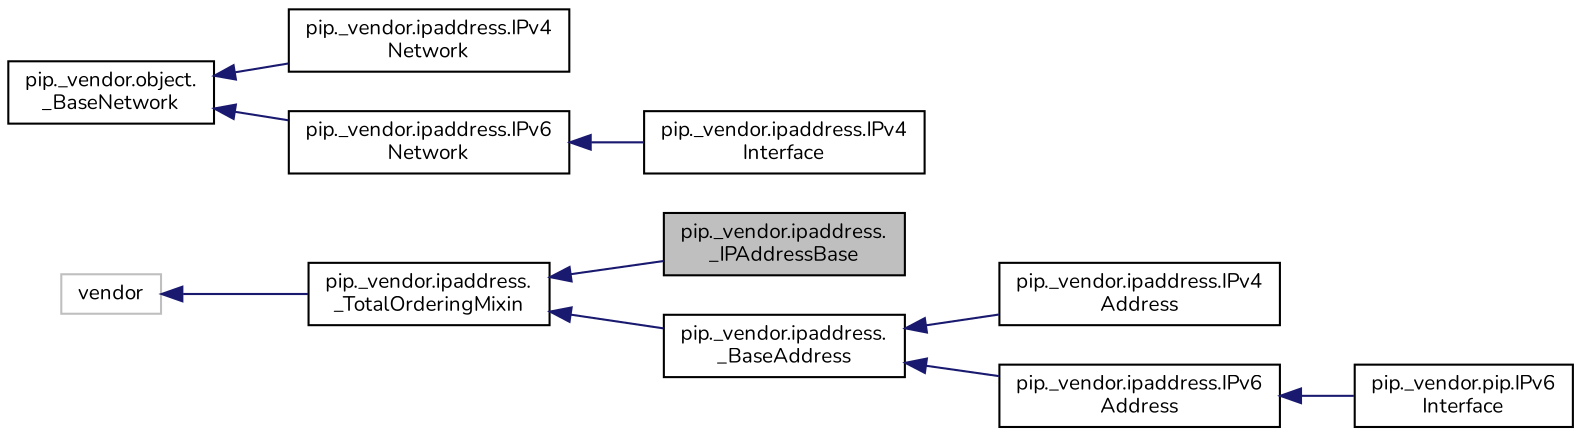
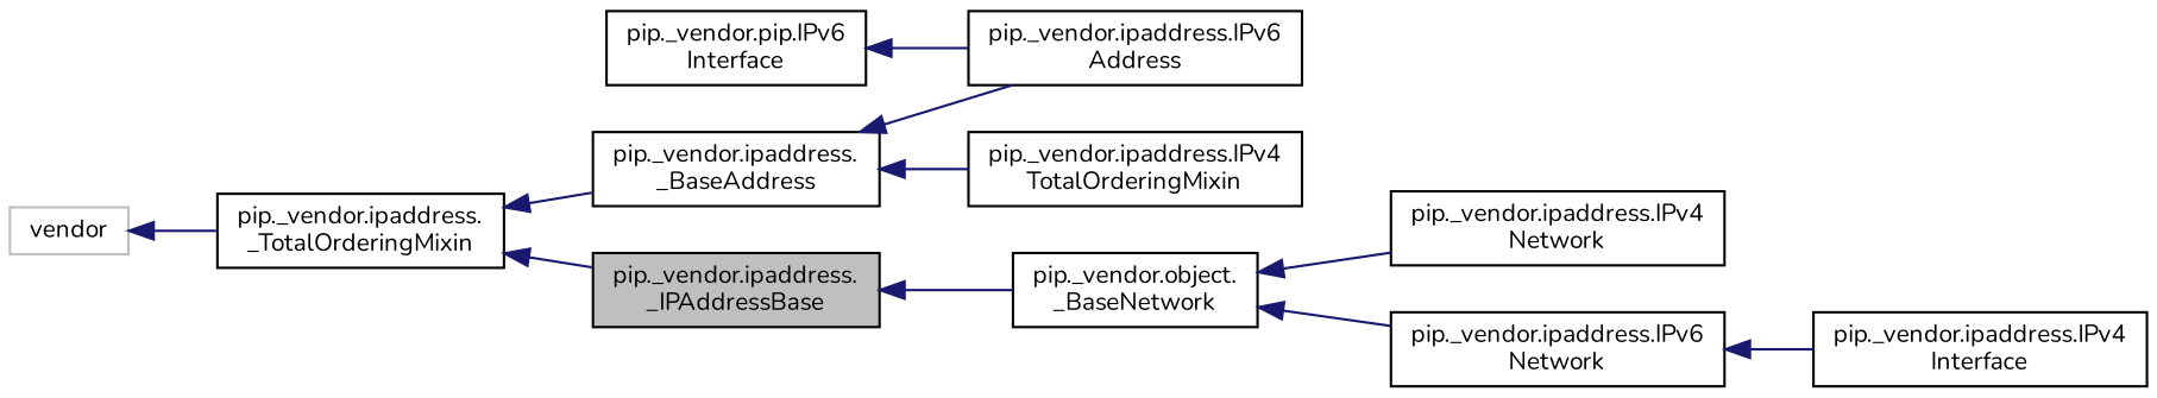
  digraph {
    fontname=Nunito
    rankdir=LR
    node [color=black fillcolor=white fontname=Nunito fontsize=10 shape=record style=filled]
    edge [color=midnightblue dir=back fontname=Nunito fontsize=10 labelfontname=Helvetica labelfontsize=10 style=solid]
    n1 [fillcolor=grey75 fontcolor=black height=0.2 label="pip._vendor.ipaddress.\l_IPAddressBase" width=0.4]
    n2 [height=0.2 label="pip._vendor.object.\l_BaseNetwork" width=0.4]
    n3 [height=0.2 label="pip._vendor.ipaddress.\l_BaseAddress" width=0.4]
-   n4 [height=0.2 label="pip._vendor.ipaddress.IPv4\lAddress" width=0.4]
+   n4 [height=0.2 label="pip._vendor.ipaddress.IPv4\lTotalOrderingMixin" width=0.4]
    n5 [height=0.2 label="pip._vendor.ipaddress.IPv6\lAddress" width=0.4]
    n6 [height=0.2 label="pip._vendor.ipaddress.IPv4\lNetwork" width=0.4]
    n7 [height=0.2 label="pip._vendor.ipaddress.IPv6\lNetwork" width=0.4]
    n8 [height=0.2 label="pip._vendor.ipaddress.\l_TotalOrderingMixin" width=0.4]
    n9 [color=grey75 height=0.2 label=vendor width=0.4]
    n10 [height=0.2 label="pip._vendor.pip.IPv6\lInterface" width=0.4]
    n11 [height=0.2 label="pip._vendor.ipaddress.IPv4\lInterface" width=0.4]
+   n1 -> n2
    n2 -> n6
    n2 -> n7
    n3 -> n4
    n3 -> n5
-   n5 -> n10
+   n10 -> n5
    n7 -> n11
    n8 -> n1
    n8 -> n3
    n9 -> n8
  }
